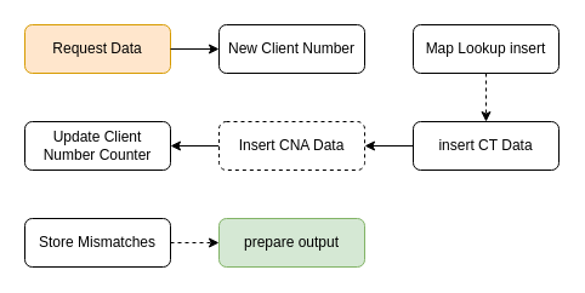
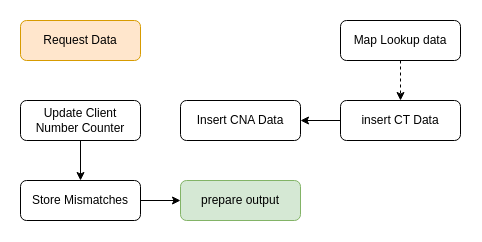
  <mxCell id="0" />
  <mxCell id="1" parent="0" />
  <mxCell id="2" value="Request Data" style="rounded=1;whiteSpace=wrap;html=1;fontSize=12;glass=0;strokeWidth=1;shadow=0;fillColor=#ffe6cc;strokeColor=#d79b00;" parent="1" vertex="1"><mxGeometry x="20" y="20" width="120" height="40" as="geometry" /></mxCell>
- <mxCell id="3" value="" style="edgeStyle=orthogonalEdgeStyle;rounded=0;orthogonalLoop=1;jettySize=auto;html=1;exitX=1;exitY=0.5;exitDx=0;exitDy=0;entryX=0;entryY=0.5;entryDx=0;entryDy=0;" edge="1" parent="1" source="2" target="4"><mxGeometry relative="1" as="geometry"><mxPoint x="210" y="40" as="sourcePoint" /></mxGeometry></mxCell>
- <mxCell id="4" value="New Client Number" style="rounded=1;whiteSpace=wrap;html=1;fontSize=12;glass=0;strokeWidth=1;shadow=0;" vertex="1" parent="1"><mxGeometry x="180" y="20" width="120" height="40" as="geometry" /></mxCell>
  <mxCell id="5" style="edgeStyle=orthogonalEdgeStyle;rounded=0;orthogonalLoop=1;jettySize=auto;html=1;exitX=0.5;exitY=1;exitDx=0;exitDy=0;entryX=0.5;entryY=0;entryDx=0;entryDy=0;dashed=1;" edge="1" parent="1" source="6" target="8"><mxGeometry relative="1" as="geometry" /></mxCell>
- <mxCell id="6" value="Map Lookup insert" style="whiteSpace=wrap;html=1;rounded=1;glass=0;strokeWidth=1;shadow=0;" vertex="1" parent="1"><mxGeometry x="340" y="20" width="120" height="40" as="geometry" /></mxCell>
+ <mxCell id="6" value="Map Lookup data" style="whiteSpace=wrap;html=1;rounded=1;glass=0;strokeWidth=1;shadow=0;" vertex="1" parent="1"><mxGeometry x="340" y="20" width="120" height="40" as="geometry" /></mxCell>
  <mxCell id="7" style="edgeStyle=orthogonalEdgeStyle;rounded=0;orthogonalLoop=1;jettySize=auto;html=1;exitX=0;exitY=0.5;exitDx=0;exitDy=0;entryX=1;entryY=0.5;entryDx=0;entryDy=0;" edge="1" parent="1" source="8" target="10"><mxGeometry relative="1" as="geometry" /></mxCell>
  <mxCell id="8" value="insert CT Data" style="whiteSpace=wrap;html=1;rounded=1;glass=0;strokeWidth=1;shadow=0;" vertex="1" parent="1"><mxGeometry x="340" y="100" width="120" height="40" as="geometry" /></mxCell>
- <mxCell id="9" style="edgeStyle=orthogonalEdgeStyle;rounded=0;orthogonalLoop=1;jettySize=auto;html=1;exitX=0;exitY=0.5;exitDx=0;exitDy=0;entryX=1;entryY=0.5;entryDx=0;entryDy=0;" edge="1" parent="1" source="10" target="12"><mxGeometry relative="1" as="geometry" /></mxCell>
- <mxCell id="10" value="Insert CNA Data" style="whiteSpace=wrap;html=1;rounded=1;glass=0;strokeWidth=1;shadow=0;dashed=1;" vertex="1" parent="1"><mxGeometry x="180" y="100" width="120" height="40" as="geometry" /></mxCell>
+ <mxCell id="10" value="Insert CNA Data" style="whiteSpace=wrap;html=1;rounded=1;glass=0;strokeWidth=1;shadow=0;" vertex="1" parent="1"><mxGeometry x="180" y="100" width="120" height="40" as="geometry" /></mxCell>
+ <mxCell id="11" style="edgeStyle=orthogonalEdgeStyle;rounded=0;orthogonalLoop=1;jettySize=auto;html=1;exitX=0.5;exitY=1;exitDx=0;exitDy=0;entryX=0.5;entryY=0;entryDx=0;entryDy=0;" edge="1" parent="1" source="12" target="14"><mxGeometry relative="1" as="geometry" /></mxCell>
  <mxCell id="12" value="Update Client Number Counter" style="whiteSpace=wrap;html=1;rounded=1;glass=0;strokeWidth=1;shadow=0;" vertex="1" parent="1"><mxGeometry x="20" y="100" width="120" height="40" as="geometry" /></mxCell>
- <mxCell id="13" style="edgeStyle=orthogonalEdgeStyle;rounded=0;orthogonalLoop=1;jettySize=auto;html=1;exitX=1;exitY=0.5;exitDx=0;exitDy=0;entryX=0;entryY=0.5;entryDx=0;entryDy=0;dashed=1;" edge="1" parent="1" source="14" target="15"><mxGeometry relative="1" as="geometry" /></mxCell>
+ <mxCell id="13" style="edgeStyle=orthogonalEdgeStyle;rounded=0;orthogonalLoop=1;jettySize=auto;html=1;exitX=1;exitY=0.5;exitDx=0;exitDy=0;entryX=0;entryY=0.5;entryDx=0;entryDy=0;" edge="1" parent="1" source="14" target="15"><mxGeometry relative="1" as="geometry" /></mxCell>
  <mxCell id="14" value="Store Mismatches" style="whiteSpace=wrap;html=1;rounded=1;glass=0;strokeWidth=1;shadow=0;" vertex="1" parent="1"><mxGeometry x="20" y="180" width="120" height="40" as="geometry" /></mxCell>
  <mxCell id="15" value="prepare output" style="whiteSpace=wrap;html=1;rounded=1;glass=0;strokeWidth=1;shadow=0;fillColor=#d5e8d4;strokeColor=#82b366;" vertex="1" parent="1"><mxGeometry x="180" y="180" width="120" height="40" as="geometry" /></mxCell>
